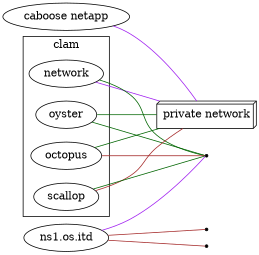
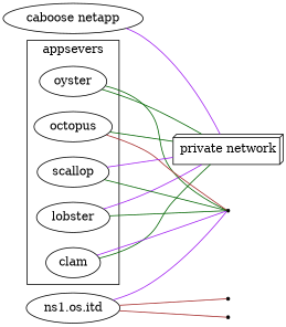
  graph {
    rankdir=LR
    edge [color=darkgreen]
-   n1 [label=network]
+   n1 [label=lobster]
+   n2 [label=clam]
    n3 [label=oyster]
    n4 [label=octopus]
    n5 [label=scallop]
    n6 [label="private network" shape=box3d]
    n7 [label="seafood net" shape=point]
    n8 [label="pub os net" shape=point]
    n9 [label="ns1.os.itd"]
    n10 [label="pub-vip net" shape=point]
    n11 [label="caboose netapp"]
    subgraph cluster_1 {
-     label=clam
+     label=appsevers
      rank=same
      n1
+     n2
      n3
      n4
      n5
    }
    n1 -- n6 [color=purple]
    n1 -- n7
+   n2 -- n6
+   n2 -- n7 [color=purple]
    n3 -- n6
    n3 -- n7
    n4 -- n6
    n4 -- n7 [color=brown]
-   n5 -- n6 [color=brown]
+   n5 -- n6 [color=purple]
    n5 -- n7
    n9 -- n7 [color=purple]
    n9 -- n8 [color=brown]
    n9 -- n10 [color=brown]
    n11 -- n6 [color=purple]
  }
